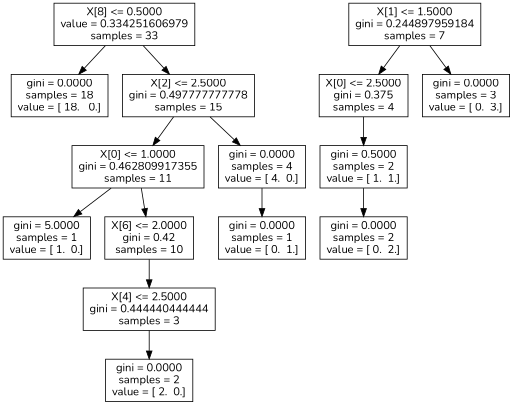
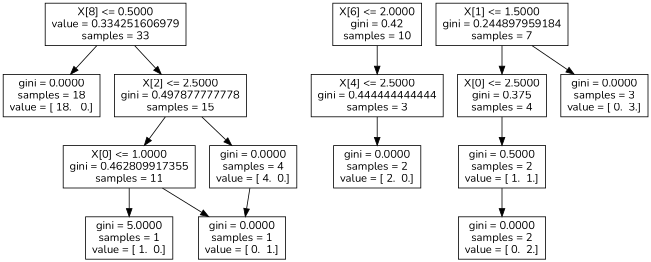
  digraph {
    fontname=Nunito
    node [fontname=Nunito shape=box]
    edge [fontname=Nunito]
    n1 [label="X[8] <= 0.5000\nvalue = 0.334251606979\nsamples = 33"]
    n2 [label="gini = 0.0000\nsamples = 18\nvalue = [ 18.   0.]"]
-   n3 [label="X[2] <= 2.5000\ngini = 0.497777777778\nsamples = 15"]
+   n3 [label="X[2] <= 2.5000\ngini = 0.497877777778\nsamples = 15"]
    n4 [label="X[0] <= 1.0000\ngini = 0.462809917355\nsamples = 11"]
    n5 [label="gini = 0.0000\nsamples = 4\nvalue = [ 4.  0.]"]
    n6 [label="gini = 5.0000\nsamples = 1\nvalue = [ 1.  0.]"]
    n7 [label="X[6] <= 2.0000\ngini = 0.42\nsamples = 10"]
    n8 [label="gini = 0.0000\nsamples = 1\nvalue = [ 0.  1.]"]
-   n9 [label="X[4] <= 2.5000\ngini = 0.444440444444\nsamples = 3"]
+   n9 [label="X[4] <= 2.5000\ngini = 0.444444444444\nsamples = 3"]
    n10 [label="X[1] <= 1.5000\ngini = 0.244897959184\nsamples = 7"]
    n11 [label="X[0] <= 2.5000\ngini = 0.375\nsamples = 4"]
    n12 [label="gini = 0.0000\nsamples = 3\nvalue = [ 0.  3.]"]
    n13 [label="gini = 0.0000\nsamples = 2\nvalue = [ 2.  0.]"]
    n14 [label="gini = 0.5000\nsamples = 2\nvalue = [ 1.  1.]"]
    n15 [label="gini = 0.0000\nsamples = 2\nvalue = [ 0.  2.]"]
    n1 -> n2
    n1 -> n3
    n3 -> n4
    n3 -> n5
    n4 -> n6
-   n4 -> n7
+   n4 -> n8
    n5 -> n8
    n7 -> n9
    n9 -> n13
    n10 -> n11
    n10 -> n12
    n11 -> n14
    n14 -> n15
  }
